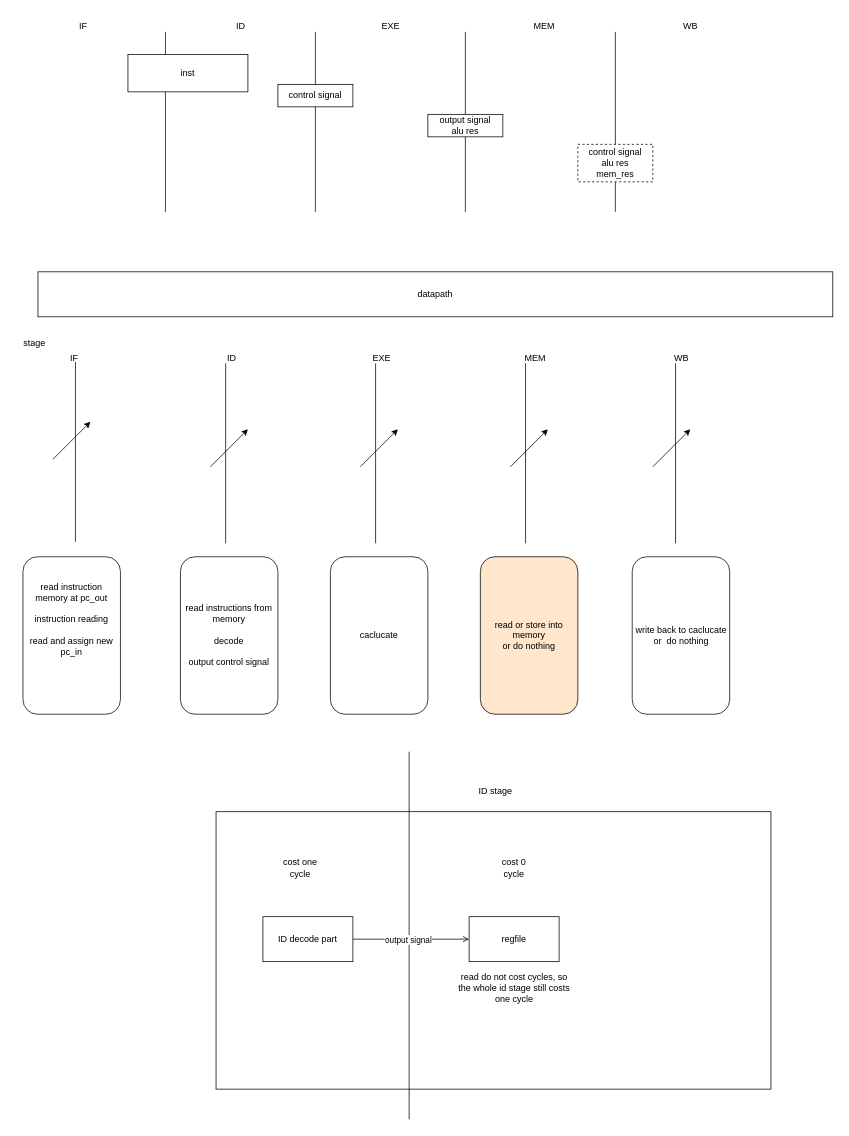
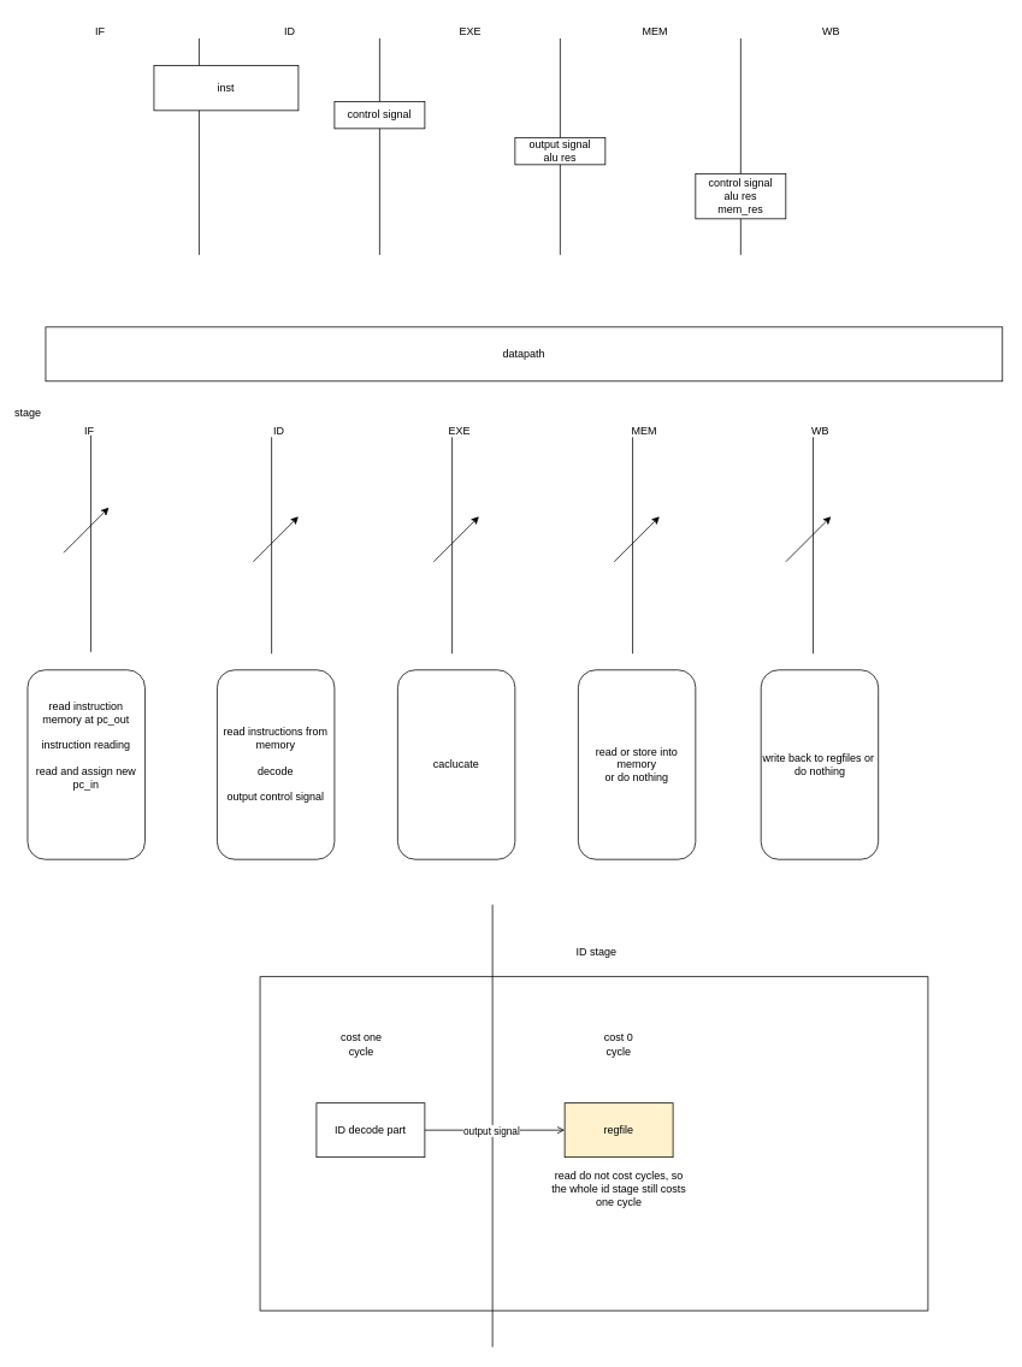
  <mxCell id="0" />
  <mxCell id="1" parent="0" />
  <mxCell id="2" value="" style="endArrow=none;html=1;rounded=0;" parent="1" edge="1"><mxGeometry width="50" height="50" relative="1" as="geometry"><mxPoint x="620" y="282" as="sourcePoint" /><mxPoint x="620" y="42" as="targetPoint" /></mxGeometry></mxCell>
  <mxCell id="3" value="" style="endArrow=none;html=1;rounded=0;" parent="1" edge="1"><mxGeometry width="50" height="50" relative="1" as="geometry"><mxPoint x="420" y="282" as="sourcePoint" /><mxPoint x="420" y="42" as="targetPoint" /></mxGeometry></mxCell>
  <mxCell id="4" value="" style="endArrow=none;html=1;rounded=0;" parent="1" edge="1"><mxGeometry width="50" height="50" relative="1" as="geometry"><mxPoint x="820" y="282" as="sourcePoint" /><mxPoint x="820" y="42" as="targetPoint" /></mxGeometry></mxCell>
  <mxCell id="5" value="" style="endArrow=none;html=1;rounded=0;" parent="1" edge="1"><mxGeometry width="50" height="50" relative="1" as="geometry"><mxPoint x="220" y="282" as="sourcePoint" /><mxPoint x="220" y="42" as="targetPoint" /></mxGeometry></mxCell>
  <mxCell id="6" value="IF" style="text;html=1;align=center;verticalAlign=middle;resizable=0;points=[];autosize=1;strokeColor=none;fillColor=none;" parent="1" vertex="1"><mxGeometry x="95" y="20" width="30" height="30" as="geometry" /></mxCell>
  <mxCell id="7" value="ID" style="text;html=1;align=center;verticalAlign=middle;resizable=0;points=[];autosize=1;strokeColor=none;fillColor=none;" parent="1" vertex="1"><mxGeometry x="300" y="20" width="40" height="30" as="geometry" /></mxCell>
  <mxCell id="8" value="EXE" style="text;html=1;align=center;verticalAlign=middle;resizable=0;points=[];autosize=1;strokeColor=none;fillColor=none;" parent="1" vertex="1"><mxGeometry x="495" y="20" width="50" height="30" as="geometry" /></mxCell>
  <mxCell id="9" value="MEM" style="text;html=1;align=center;verticalAlign=middle;resizable=0;points=[];autosize=1;strokeColor=none;fillColor=none;" parent="1" vertex="1"><mxGeometry x="700" y="20" width="50" height="30" as="geometry" /></mxCell>
  <mxCell id="10" value="WB" style="text;html=1;align=center;verticalAlign=middle;resizable=0;points=[];autosize=1;strokeColor=none;fillColor=none;" parent="1" vertex="1"><mxGeometry x="900" y="20" width="40" height="30" as="geometry" /></mxCell>
  <mxCell id="11" value="inst" style="rounded=0;whiteSpace=wrap;html=1;" parent="1" vertex="1"><mxGeometry x="170" y="72" width="160" height="50" as="geometry" /></mxCell>
  <mxCell id="12" value="control signal" style="rounded=0;whiteSpace=wrap;html=1;" parent="1" vertex="1"><mxGeometry x="370" y="112" width="100" height="30" as="geometry" /></mxCell>
  <mxCell id="13" value="output signal&lt;div&gt;alu res&lt;/div&gt;" style="rounded=0;whiteSpace=wrap;html=1;" parent="1" vertex="1"><mxGeometry x="570" y="152" width="100" height="30" as="geometry" /></mxCell>
- <mxCell id="14" value="control signal&lt;div&gt;alu res&lt;/div&gt;&lt;div&gt;mem_res&lt;/div&gt;" style="rounded=0;whiteSpace=wrap;html=1;dashed=1;" parent="1" vertex="1"><mxGeometry x="770" y="192" width="100" height="50" as="geometry" /></mxCell>
+ <mxCell id="14" value="control signal&lt;div&gt;alu res&lt;/div&gt;&lt;div&gt;mem_res&lt;/div&gt;" style="rounded=0;whiteSpace=wrap;html=1;" parent="1" vertex="1"><mxGeometry x="770" y="192" width="100" height="50" as="geometry" /></mxCell>
  <mxCell id="15" value="datapath" style="rounded=0;whiteSpace=wrap;html=1;" parent="1" vertex="1"><mxGeometry x="50" y="362" width="1060" height="60" as="geometry" /></mxCell>
  <mxCell id="16" value="" style="endArrow=none;html=1;rounded=0;" parent="1" edge="1"><mxGeometry width="50" height="50" relative="1" as="geometry"><mxPoint x="700.29" y="724" as="sourcePoint" /><mxPoint x="700.29" y="484" as="targetPoint" /></mxGeometry></mxCell>
  <mxCell id="17" value="" style="endArrow=none;html=1;rounded=0;" parent="1" edge="1"><mxGeometry width="50" height="50" relative="1" as="geometry"><mxPoint x="500.29" y="724" as="sourcePoint" /><mxPoint x="500.29" y="484" as="targetPoint" /></mxGeometry></mxCell>
  <mxCell id="18" value="" style="endArrow=none;html=1;rounded=0;" parent="1" edge="1"><mxGeometry width="50" height="50" relative="1" as="geometry"><mxPoint x="900.29" y="724" as="sourcePoint" /><mxPoint x="900.29" y="484" as="targetPoint" /></mxGeometry></mxCell>
  <mxCell id="19" value="" style="endArrow=none;html=1;rounded=0;" parent="1" edge="1"><mxGeometry width="50" height="50" relative="1" as="geometry"><mxPoint x="300.29" y="724" as="sourcePoint" /><mxPoint x="300.29" y="484" as="targetPoint" /></mxGeometry></mxCell>
  <mxCell id="20" value="IF" style="text;html=1;align=center;verticalAlign=middle;resizable=0;points=[];autosize=1;strokeColor=none;fillColor=none;" parent="1" vertex="1"><mxGeometry x="82.5" y="462" width="30" height="30" as="geometry" /></mxCell>
  <mxCell id="21" value="ID" style="text;html=1;align=center;verticalAlign=middle;resizable=0;points=[];autosize=1;strokeColor=none;fillColor=none;" parent="1" vertex="1"><mxGeometry x="287.5" y="462" width="40" height="30" as="geometry" /></mxCell>
  <mxCell id="22" value="EXE" style="text;html=1;align=center;verticalAlign=middle;resizable=0;points=[];autosize=1;strokeColor=none;fillColor=none;" parent="1" vertex="1"><mxGeometry x="482.5" y="462" width="50" height="30" as="geometry" /></mxCell>
  <mxCell id="23" value="MEM" style="text;html=1;align=center;verticalAlign=middle;resizable=0;points=[];autosize=1;strokeColor=none;fillColor=none;" parent="1" vertex="1"><mxGeometry x="687.5" y="462" width="50" height="30" as="geometry" /></mxCell>
  <mxCell id="24" value="WB" style="text;html=1;align=center;verticalAlign=middle;resizable=0;points=[];autosize=1;strokeColor=none;fillColor=none;" parent="1" vertex="1"><mxGeometry x="887.5" y="462" width="40" height="30" as="geometry" /></mxCell>
- <mxCell id="25" value="stage" style="text;html=1;align=center;verticalAlign=middle;resizable=0;points=[];autosize=1;strokeColor=none;fillColor=none;" parent="1" vertex="1"><mxGeometry y="442" width="50" height="30" as="geometry" x="20" /></mxCell>
+ <mxCell id="25" value="stage" style="text;html=1;align=center;verticalAlign=middle;resizable=0;points=[];autosize=1;strokeColor=none;fillColor=none;" parent="1" vertex="1"><mxGeometry x="5" y="442" width="50" height="30" as="geometry" /></mxCell>
  <mxCell id="26" value="" style="endArrow=none;html=1;rounded=0;" parent="1" edge="1"><mxGeometry width="50" height="50" relative="1" as="geometry"><mxPoint x="100" y="722" as="sourcePoint" /><mxPoint x="100" y="482" as="targetPoint" /></mxGeometry></mxCell>
  <mxCell id="27" value="" style="endArrow=classic;html=1;rounded=0;" parent="1" edge="1"><mxGeometry width="50" height="50" relative="1" as="geometry"><mxPoint x="70" y="612" as="sourcePoint" /><mxPoint x="120" y="562" as="targetPoint" /></mxGeometry></mxCell>
  <mxCell id="28" value="" style="endArrow=classic;html=1;rounded=0;" parent="1" edge="1"><mxGeometry width="50" height="50" relative="1" as="geometry"><mxPoint x="280" y="622" as="sourcePoint" /><mxPoint x="330" y="572" as="targetPoint" /></mxGeometry></mxCell>
  <mxCell id="29" value="" style="endArrow=classic;html=1;rounded=0;" parent="1" edge="1"><mxGeometry width="50" height="50" relative="1" as="geometry"><mxPoint x="480" y="622" as="sourcePoint" /><mxPoint x="530" y="572" as="targetPoint" /></mxGeometry></mxCell>
  <mxCell id="30" value="" style="endArrow=classic;html=1;rounded=0;" parent="1" edge="1"><mxGeometry width="50" height="50" relative="1" as="geometry"><mxPoint x="680" y="622" as="sourcePoint" /><mxPoint x="730" y="572" as="targetPoint" /></mxGeometry></mxCell>
  <mxCell id="31" value="" style="endArrow=classic;html=1;rounded=0;" parent="1" edge="1"><mxGeometry width="50" height="50" relative="1" as="geometry"><mxPoint x="870" y="622" as="sourcePoint" /><mxPoint x="920" y="572" as="targetPoint" /></mxGeometry></mxCell>
  <mxCell id="32" value="&lt;div&gt;read instruction memory at pc_out&lt;/div&gt;&lt;div&gt;&lt;br&gt;&lt;/div&gt;instruction reading&lt;div&gt;&lt;br&gt;&lt;/div&gt;&lt;div&gt;read and assign new pc_in&lt;/div&gt;&lt;div&gt;&lt;br&gt;&lt;/div&gt;&lt;div&gt;&lt;br&gt;&lt;/div&gt;&lt;div&gt;&lt;br&gt;&lt;/div&gt;" style="rounded=1;whiteSpace=wrap;html=1;" parent="1" vertex="1"><mxGeometry x="30" y="742" width="130" height="210" as="geometry" /></mxCell>
  <mxCell id="33" value="&lt;div&gt;read instructions from memory&lt;/div&gt;&lt;div&gt;&lt;br&gt;&lt;/div&gt;&lt;div&gt;decode&lt;/div&gt;&lt;div&gt;&lt;br&gt;&lt;/div&gt;&lt;div&gt;output control signal&lt;/div&gt;" style="rounded=1;whiteSpace=wrap;html=1;" parent="1" vertex="1"><mxGeometry x="240" y="742" width="130" height="210" as="geometry" /></mxCell>
  <mxCell id="34" value="&lt;div&gt;caclucate&lt;/div&gt;" style="rounded=1;whiteSpace=wrap;html=1;" parent="1" vertex="1"><mxGeometry x="440" y="742" width="130" height="210" as="geometry" /></mxCell>
- <mxCell id="35" value="&lt;div&gt;read or store into memory&lt;/div&gt;&lt;div&gt;or do nothing&lt;/div&gt;" style="rounded=1;whiteSpace=wrap;html=1;fillColor=#ffe6cc;" parent="1" vertex="1"><mxGeometry x="640" y="742" width="130" height="210" as="geometry" /></mxCell>
- <mxCell id="36" value="&lt;div&gt;write back to caclucate or&amp;nbsp; do nothing&lt;/div&gt;" style="rounded=1;whiteSpace=wrap;html=1;" parent="1" vertex="1"><mxGeometry x="842.5" y="742" width="130" height="210" as="geometry" /></mxCell>
+ <mxCell id="35" value="&lt;div&gt;read or store into memory&lt;/div&gt;&lt;div&gt;or do nothing&lt;/div&gt;" style="rounded=1;whiteSpace=wrap;html=1;" parent="1" vertex="1"><mxGeometry x="640" y="742" width="130" height="210" as="geometry" /></mxCell>
+ <mxCell id="36" value="&lt;div&gt;write back to regfiles or&amp;nbsp; do nothing&lt;/div&gt;" style="rounded=1;whiteSpace=wrap;html=1;" parent="1" vertex="1"><mxGeometry x="842.5" y="742" width="130" height="210" as="geometry" /></mxCell>
  <mxCell id="37" value="" style="rounded=0;whiteSpace=wrap;html=1;" vertex="1" parent="1"><mxGeometry x="287.5" y="1082" width="740" height="370" as="geometry" /></mxCell>
  <mxCell id="38" value="ID stage" style="text;html=1;align=center;verticalAlign=middle;resizable=0;points=[];autosize=1;strokeColor=none;fillColor=none;" vertex="1" parent="1"><mxGeometry x="625" y="1040" width="70" height="30" as="geometry" /></mxCell>
  <mxCell id="39" value="ID decode part" style="rounded=0;whiteSpace=wrap;html=1;" vertex="1" parent="1"><mxGeometry x="350" y="1222" width="120" height="60" as="geometry" /></mxCell>
  <mxCell id="40" value="" style="endArrow=none;html=1;rounded=0;" edge="1" parent="1"><mxGeometry width="50" height="50" relative="1" as="geometry"><mxPoint x="545" y="1492.4" as="sourcePoint" /><mxPoint x="545" y="1002" as="targetPoint" /></mxGeometry></mxCell>
  <mxCell id="41" value="cost one cycle" style="text;html=1;align=center;verticalAlign=middle;whiteSpace=wrap;rounded=0;" vertex="1" parent="1"><mxGeometry x="370" y="1142" width="60" height="30" as="geometry" /></mxCell>
  <mxCell id="42" value="" style="endArrow=open;html=1;rounded=0;" edge="1" parent="1" source="39" target="44"><mxGeometry width="50" height="50" relative="1" as="geometry"><mxPoint x="610" y="1282" as="sourcePoint" /><mxPoint x="660" y="1232" as="targetPoint" /></mxGeometry></mxCell>
  <mxCell id="43" value="output signal" style="edgeLabel;html=1;align=center;verticalAlign=middle;resizable=0;points=[];" vertex="1" connectable="0" parent="42"><mxGeometry x="-0.061" relative="1" as="geometry"><mxPoint as="offset" /></mxGeometry></mxCell>
- <mxCell id="44" value="regfile" style="rounded=0;whiteSpace=wrap;html=1;" vertex="1" parent="1"><mxGeometry x="625" y="1222" width="120" height="60" as="geometry" /></mxCell>
+ <mxCell id="44" value="regfile" style="rounded=0;whiteSpace=wrap;html=1;fillColor=#fff2cc;" vertex="1" parent="1"><mxGeometry x="625" y="1222" width="120" height="60" as="geometry" /></mxCell>
  <mxCell id="45" value="read do not cost cycles, so the whole id stage still costs one cycle" style="text;html=1;align=center;verticalAlign=middle;whiteSpace=wrap;rounded=0;" vertex="1" parent="1"><mxGeometry x="607.5" y="1302" width="155" height="30" as="geometry" /></mxCell>
  <mxCell id="46" value="cost 0 cycle" style="text;html=1;align=center;verticalAlign=middle;whiteSpace=wrap;rounded=0;" vertex="1" parent="1"><mxGeometry x="655" y="1142" width="60" height="30" as="geometry" /></mxCell>
